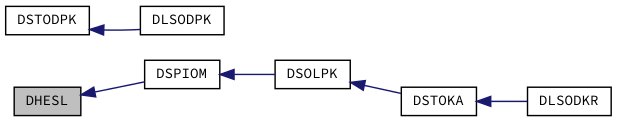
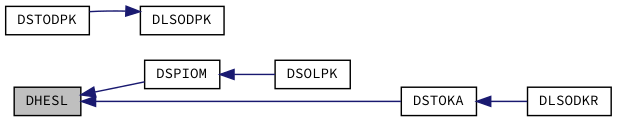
  digraph {
    fontname="Source Code Pro"
    rankdir=LR
    node [color=black fillcolor=white fontname="Source Code Pro" fontsize=10 shape=record style=filled]
    edge [color=midnightblue dir=back fontname="Source Code Pro" fontsize=10 labelfontname=Helvetica labelfontsize=10 style=solid]
    n1 [fillcolor=grey75 fontcolor=black height=0.2 label=DHESL width=0.4]
    n2 [height=0.2 label=DSPIOM width=0.4]
    n3 [height=0.2 label=DSOLPK width=0.4]
    n4 [height=0.2 label=DSTOKA width=0.4]
    n5 [height=0.2 label=DSTODPK width=0.4]
    n6 [height=0.2 label=DLSODPK width=0.4]
    n7 [height=0.2 label=DLSODKR width=0.4]
    n1 -> n2
    n2 -> n3
-   n3 -> n4
+   n1 -> n4
    n4 -> n7
-   n5 -> n6
+   n6 -> n5
  }
